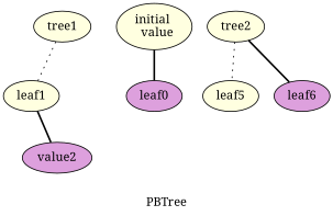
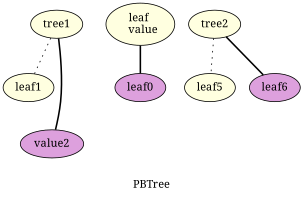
  graph {
    fontname="Noto Serif"
    label=PBTree
    node [fillcolor=lightyellow fontname="Noto Serif" style=filled]
    edge [fontname="Noto Serif" style=bold]
    n1 [label=tree1]
    leaf1 [texlbl="$\Delta \theta_{1, 1}, \Delta k_{1, 1}$"]
    n3 [fillcolor=plum label=value2 texlbl="$\Delta \theta_{1, 2}, \Delta k_{1, 2}$"]
-   n4 [label="initial \n  value"]
+   n4 [label="leaf \n  value"]
    leaf0 [fillcolor=plum texlbl="$\theta_0, k_0$"]
    n6 [label=tree2]
    leaf5 [texlbl="$\Delta \theta_{2, 1}, \Delta k_{2, 1}$"]
    leaf6 [fillcolor=plum texlbl="$\Delta \theta_{2, 2}, \Delta k_{2, 2}$"]
    subgraph sub_1 {
      label=tree1
      n1
      leaf1
      n3
    }
    subgraph sub_2 {
      label=t0
      n4
      leaf0
    }
    subgraph sub_3 {
      label=tree2
      n6
      leaf5
      leaf6
    }
    n1 -- leaf1 [style=dotted]
-   leaf1 -- n3
+   n1 -- n3
    n4 -- leaf0
    n6 -- leaf5 [style=dotted]
    n6 -- leaf6
  }
